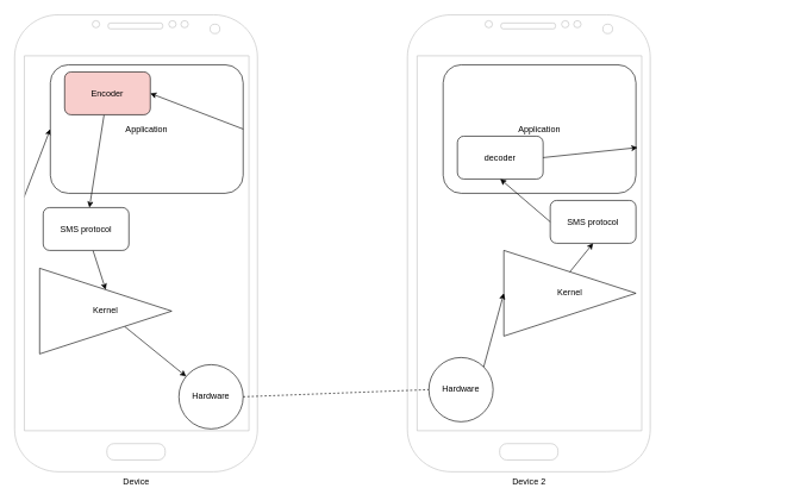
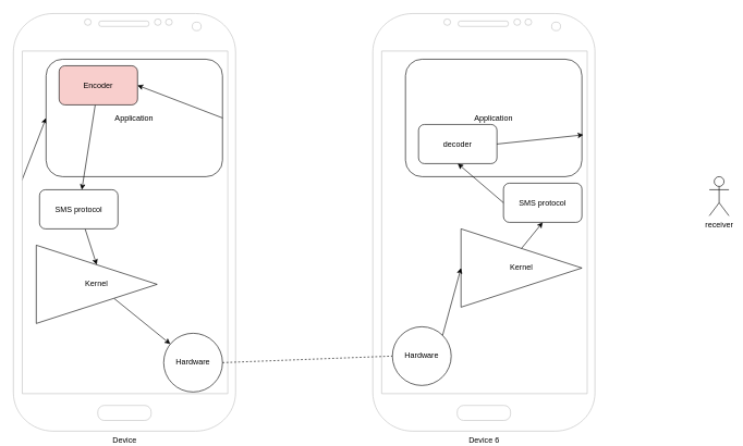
  <mxCell id="0" />
  <mxCell id="1" parent="0" />
  <mxCell id="2" style="edgeStyle=none;html=1;entryX=0;entryY=0.5;entryDx=0;entryDy=0;exitX=0.038;exitY=0.4;exitDx=0;exitDy=0;exitPerimeter=0;" edge="1" parent="1" source="3" target="5"><mxGeometry relative="1" as="geometry" /></mxCell>
  <mxCell id="3" value="Device" style="verticalLabelPosition=bottom;verticalAlign=top;html=1;shadow=0;dashed=0;strokeWidth=1;shape=mxgraph.android.phone2;strokeColor=#c0c0c0;" vertex="1" parent="1"><mxGeometry x="20" y="20" width="340" height="640" as="geometry" /></mxCell>
  <mxCell id="4" style="edgeStyle=none;html=1;entryX=1;entryY=0.5;entryDx=0;entryDy=0;exitX=0.996;exitY=0.189;exitDx=0;exitDy=0;exitPerimeter=0;" edge="1" parent="1" source="5" target="7"><mxGeometry relative="1" as="geometry" /></mxCell>
  <mxCell id="5" value="Application" style="rounded=1;whiteSpace=wrap;html=1;arcSize=14;" vertex="1" parent="1"><mxGeometry x="70" y="90" width="270" height="180" as="geometry" /></mxCell>
  <mxCell id="6" style="edgeStyle=none;html=1;" edge="1" parent="1" source="7" target="10"><mxGeometry relative="1" as="geometry" /></mxCell>
  <mxCell id="7" value="Encoder" style="rounded=1;whiteSpace=wrap;html=1;fillColor=#f8cecc;" vertex="1" parent="1"><mxGeometry x="90" y="100" width="120" height="60" as="geometry" /></mxCell>
  <mxCell id="8" value="" style="endArrow=classic;html=1;exitX=1;exitY=0.5;exitDx=0;exitDy=0;entryX=1;entryY=0.5;entryDx=0;entryDy=0;" edge="1" parent="1" source="5" target="7"><mxGeometry width="50" height="50" relative="1" as="geometry"><mxPoint x="210" y="430" as="sourcePoint" /><mxPoint x="260" y="380" as="targetPoint" /></mxGeometry></mxCell>
  <mxCell id="9" style="edgeStyle=none;html=1;entryX=0.5;entryY=0;entryDx=0;entryDy=0;" edge="1" parent="1" source="10" target="12"><mxGeometry relative="1" as="geometry" /></mxCell>
  <mxCell id="10" value="SMS protocol" style="rounded=1;whiteSpace=wrap;html=1;" vertex="1" parent="1"><mxGeometry x="60" y="290" width="120" height="60" as="geometry" /></mxCell>
  <mxCell id="11" style="edgeStyle=none;html=1;" edge="1" parent="1" source="12" target="13"><mxGeometry relative="1" as="geometry" /></mxCell>
  <mxCell id="12" value="Kernel" style="triangle;whiteSpace=wrap;html=1;rotation=0;" vertex="1" parent="1"><mxGeometry x="55" y="375" width="185" height="120" as="geometry" /></mxCell>
  <mxCell id="13" value="Hardware" style="ellipse;whiteSpace=wrap;html=1;aspect=fixed;" vertex="1" parent="1"><mxGeometry x="250" y="510" width="90" height="90" as="geometry" /></mxCell>
- <mxCell id="15" value="Device 2" style="verticalLabelPosition=bottom;verticalAlign=top;html=1;shadow=0;dashed=0;strokeWidth=1;shape=mxgraph.android.phone2;strokeColor=#c0c0c0;" vertex="1" parent="1"><mxGeometry x="570" y="20" width="340" height="640" as="geometry" /></mxCell>
+ <mxCell id="14" value="receiver" style="shape=umlActor;verticalLabelPosition=bottom;verticalAlign=top;html=1;outlineConnect=0;" vertex="1" parent="1"><mxGeometry x="1085" y="270" width="30" height="60" as="geometry" /></mxCell>
+ <mxCell id="15" value="Device 6" style="verticalLabelPosition=bottom;verticalAlign=top;html=1;shadow=0;dashed=0;strokeWidth=1;shape=mxgraph.android.phone2;strokeColor=#c0c0c0;" vertex="1" parent="1"><mxGeometry x="570" y="20" width="340" height="640" as="geometry" /></mxCell>
  <mxCell id="16" style="edgeStyle=none;html=1;entryX=1;entryY=0.5;entryDx=0;entryDy=0;exitX=0.996;exitY=0.189;exitDx=0;exitDy=0;exitPerimeter=0;" edge="1" parent="1" source="17" target="18"><mxGeometry relative="1" as="geometry" /></mxCell>
  <mxCell id="17" value="Application" style="rounded=1;whiteSpace=wrap;html=1;arcSize=14;" vertex="1" parent="1"><mxGeometry x="620" y="90" width="270" height="180" as="geometry" /></mxCell>
  <mxCell id="18" value="decoder" style="rounded=1;whiteSpace=wrap;html=1;" vertex="1" parent="1"><mxGeometry x="640" y="190" width="120" height="60" as="geometry" /></mxCell>
  <mxCell id="19" value="SMS protocol" style="rounded=1;whiteSpace=wrap;html=1;" vertex="1" parent="1"><mxGeometry x="770" y="280" width="120" height="60" as="geometry" /></mxCell>
  <mxCell id="20" value="Kernel" style="triangle;whiteSpace=wrap;html=1;rotation=0;" vertex="1" parent="1"><mxGeometry x="705" y="350" width="185" height="120" as="geometry" /></mxCell>
  <mxCell id="21" value="Hardware" style="ellipse;whiteSpace=wrap;html=1;aspect=fixed;" vertex="1" parent="1"><mxGeometry x="600" y="500" width="90" height="90" as="geometry" /></mxCell>
  <mxCell id="22" value="" style="endArrow=classic;html=1;exitX=0;exitY=0.5;exitDx=0;exitDy=0;entryX=0.5;entryY=1;entryDx=0;entryDy=0;" edge="1" parent="1" source="19" target="18"><mxGeometry width="50" height="50" relative="1" as="geometry"><mxPoint x="750" y="360" as="sourcePoint" /><mxPoint x="510" y="320" as="targetPoint" /></mxGeometry></mxCell>
  <mxCell id="23" value="" style="endArrow=classic;html=1;exitX=1;exitY=0.5;exitDx=0;exitDy=0;entryX=1.008;entryY=0.644;entryDx=0;entryDy=0;entryPerimeter=0;" edge="1" parent="1" source="18" target="17"><mxGeometry width="50" height="50" relative="1" as="geometry"><mxPoint x="670" y="200" as="sourcePoint" /><mxPoint x="720" y="150" as="targetPoint" /></mxGeometry></mxCell>
  <mxCell id="24" value="" style="endArrow=classic;html=1;exitX=0.5;exitY=0;exitDx=0;exitDy=0;entryX=0.5;entryY=1;entryDx=0;entryDy=0;" edge="1" parent="1" source="20" target="19"><mxGeometry width="50" height="50" relative="1" as="geometry"><mxPoint x="750" y="360" as="sourcePoint" /><mxPoint x="800" y="310" as="targetPoint" /></mxGeometry></mxCell>
  <mxCell id="25" value="" style="endArrow=classic;html=1;exitX=1;exitY=0;exitDx=0;exitDy=0;entryX=0;entryY=0.5;entryDx=0;entryDy=0;" edge="1" parent="1" source="21" target="20"><mxGeometry width="50" height="50" relative="1" as="geometry"><mxPoint x="750" y="360" as="sourcePoint" /><mxPoint x="800" y="310" as="targetPoint" /></mxGeometry></mxCell>
  <mxCell id="26" value="" style="endArrow=none;dashed=1;html=1;exitX=1;exitY=0.5;exitDx=0;exitDy=0;entryX=0;entryY=0.5;entryDx=0;entryDy=0;" edge="1" parent="1" source="13" target="21"><mxGeometry width="50" height="50" relative="1" as="geometry"><mxPoint x="450" y="500" as="sourcePoint" /><mxPoint x="500" y="450" as="targetPoint" /></mxGeometry></mxCell>
